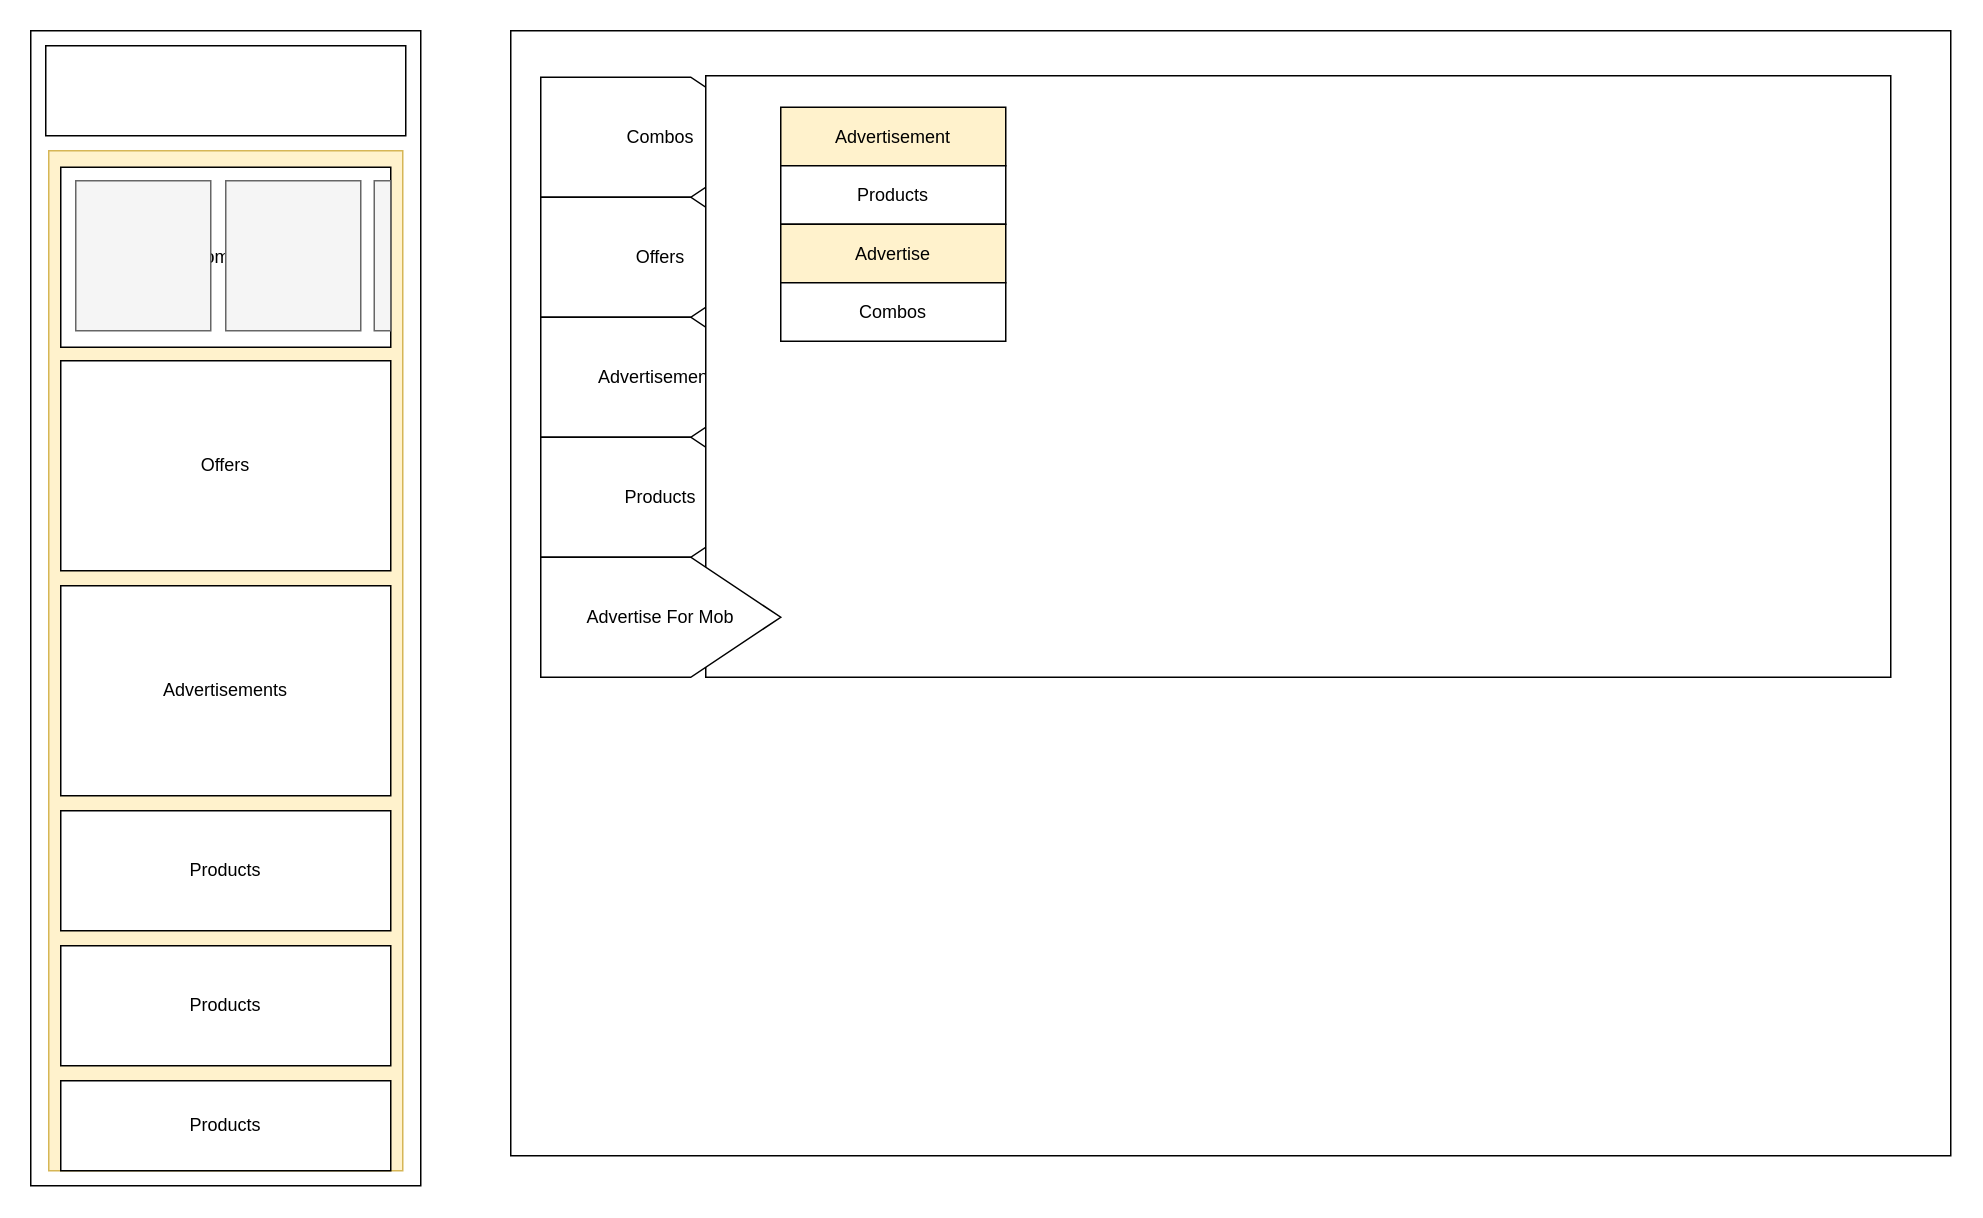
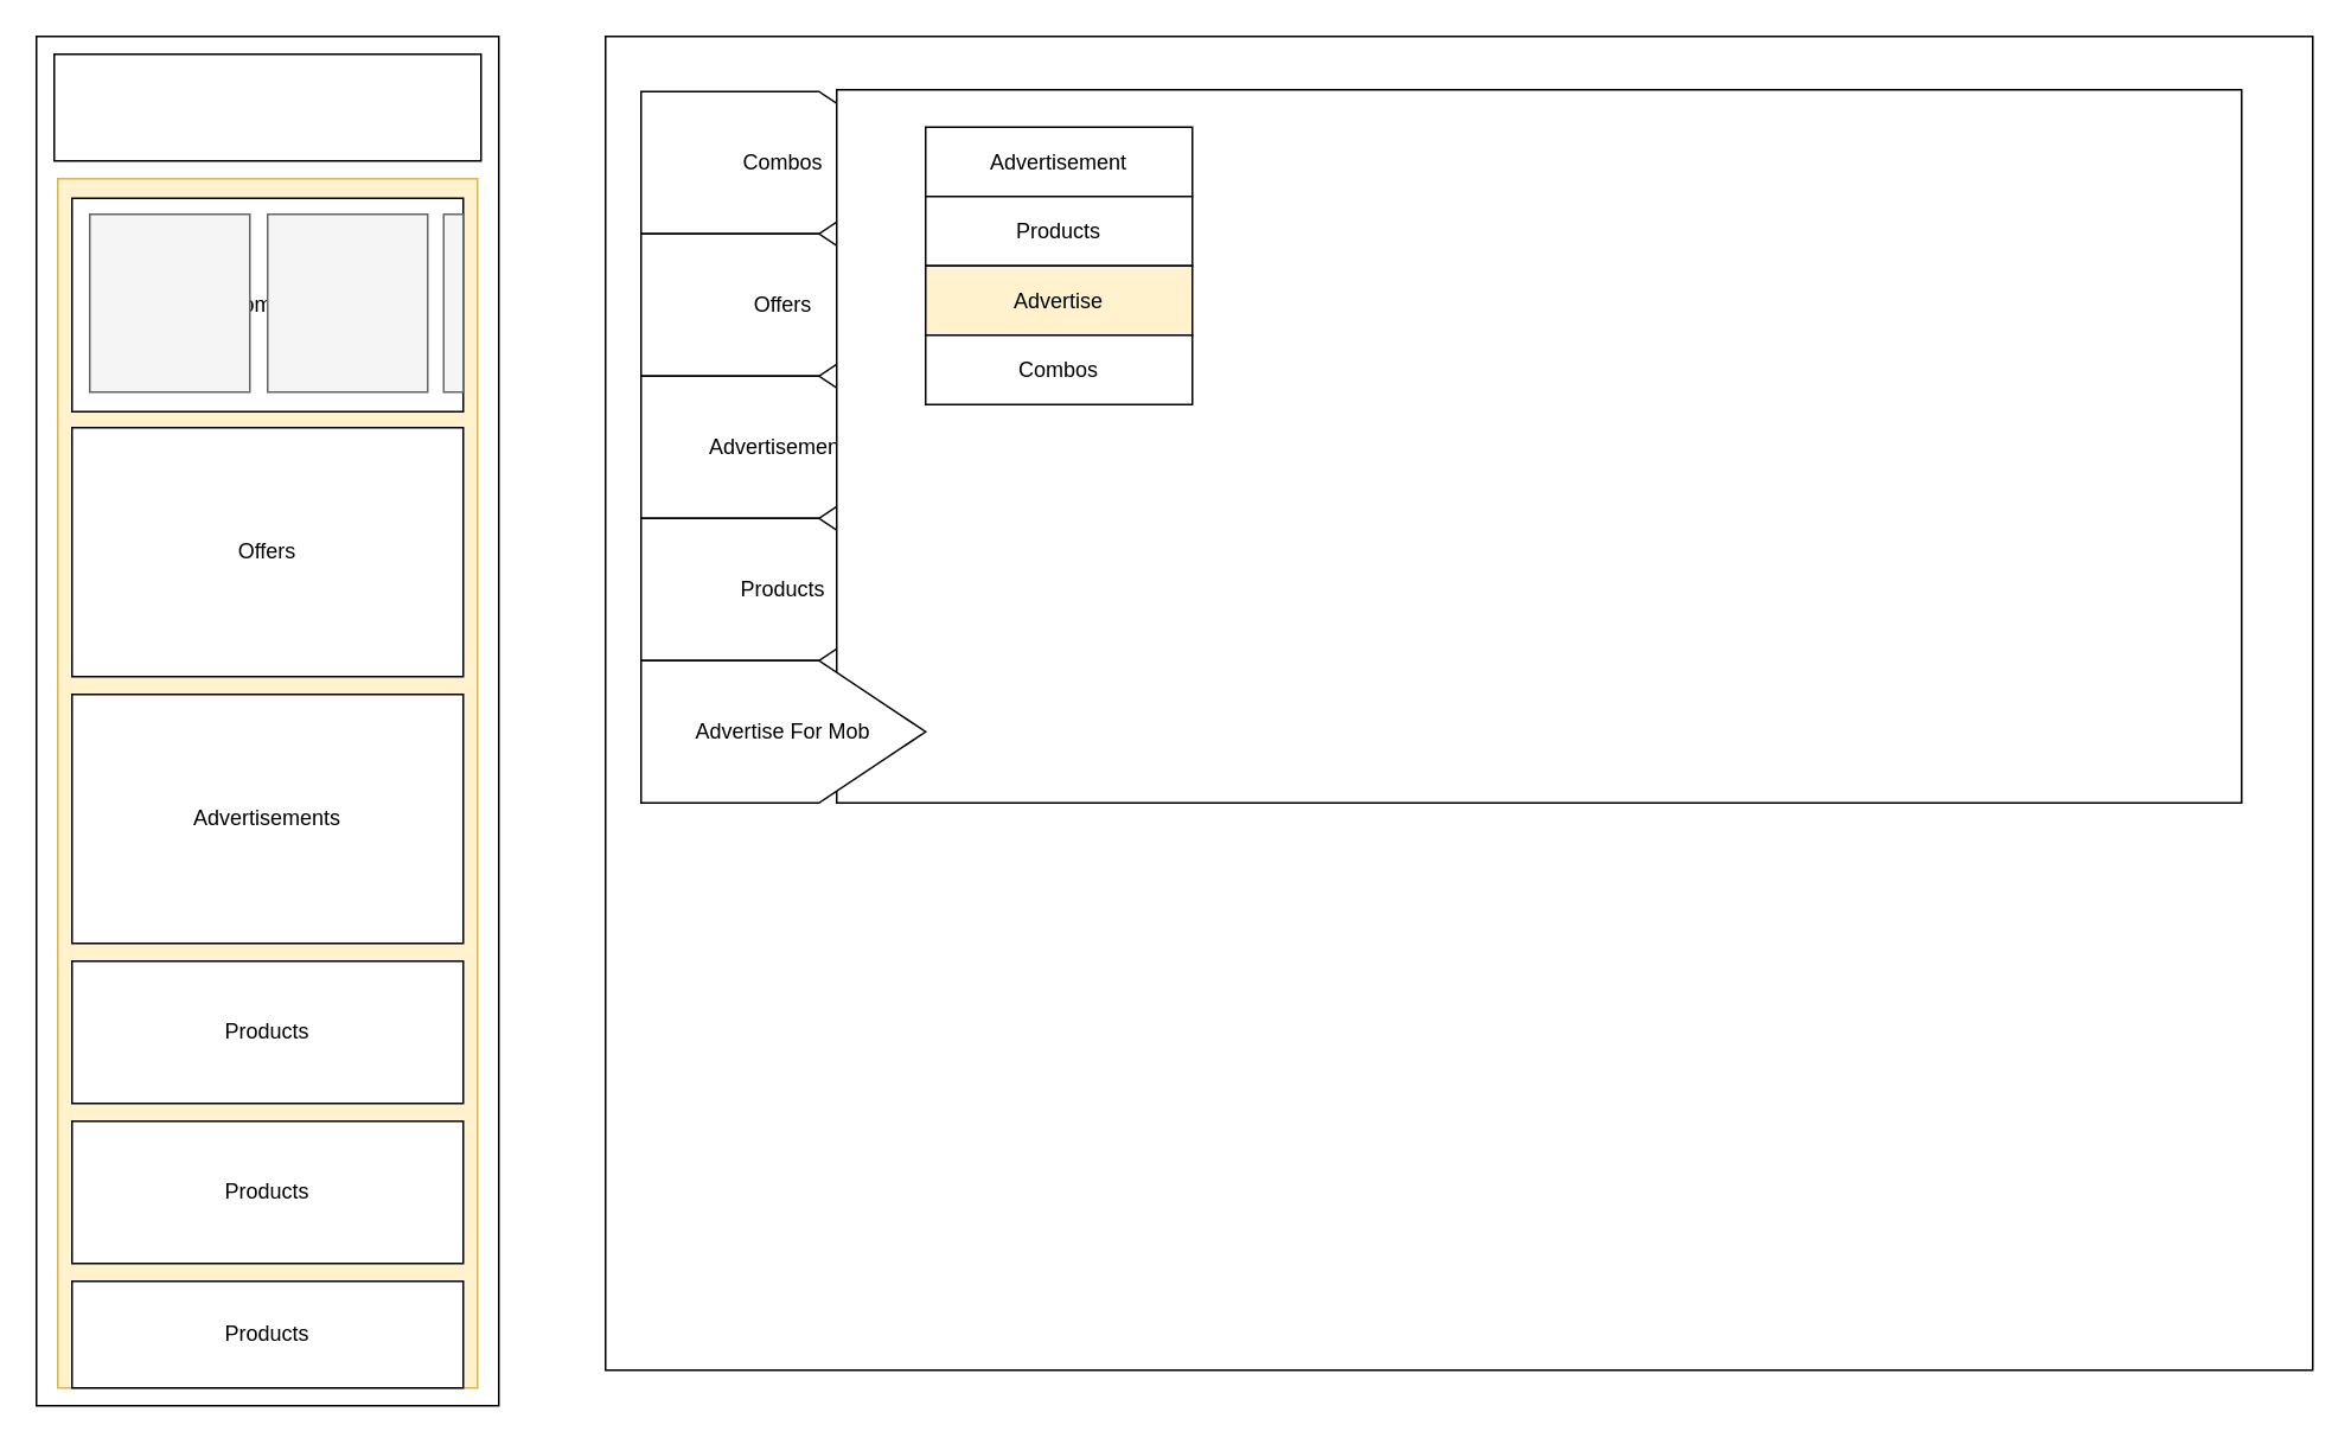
  <mxCell id="0" />
  <mxCell id="1" parent="0" />
  <mxCell id="2" value="" style="rounded=0;whiteSpace=wrap;html=1;" vertex="1" parent="1"><mxGeometry x="20" y="20" width="260" height="770" as="geometry" /></mxCell>
  <mxCell id="3" value="" style="rounded=0;whiteSpace=wrap;html=1;" vertex="1" parent="1"><mxGeometry x="30" y="30" width="240" height="60" as="geometry" /></mxCell>
  <mxCell id="4" value="" style="rounded=0;whiteSpace=wrap;html=1;fillColor=#fff2cc;strokeColor=#d6b656;" vertex="1" parent="1"><mxGeometry x="32" y="100" width="236" height="680" as="geometry" /></mxCell>
  <mxCell id="5" value="Combos" style="rounded=0;whiteSpace=wrap;html=1;" vertex="1" parent="1"><mxGeometry x="40" y="111" width="220" height="120" as="geometry" /></mxCell>
  <mxCell id="6" value="Offers" style="rounded=0;whiteSpace=wrap;html=1;" vertex="1" parent="1"><mxGeometry x="40" y="240" width="220" height="140" as="geometry" /></mxCell>
  <mxCell id="7" value="Advertisements" style="rounded=0;whiteSpace=wrap;html=1;" vertex="1" parent="1"><mxGeometry x="40" y="390" width="220" height="140" as="geometry" /></mxCell>
  <mxCell id="8" value="Products" style="rounded=0;whiteSpace=wrap;html=1;" vertex="1" parent="1"><mxGeometry x="40" y="540" width="220" height="80" as="geometry" /></mxCell>
  <mxCell id="9" value="Products" style="rounded=0;whiteSpace=wrap;html=1;" vertex="1" parent="1"><mxGeometry x="40" y="630" width="220" height="80" as="geometry" /></mxCell>
  <mxCell id="10" value="Products" style="rounded=0;whiteSpace=wrap;html=1;" vertex="1" parent="1"><mxGeometry x="40" y="720" width="220" height="60" as="geometry" /></mxCell>
  <mxCell id="11" value="" style="rounded=0;whiteSpace=wrap;html=1;fillColor=#f5f5f5;strokeColor=#666666;fontColor=#333333;" vertex="1" parent="1"><mxGeometry x="50" y="120" width="90" height="100" as="geometry" /></mxCell>
  <mxCell id="12" value="" style="rounded=0;whiteSpace=wrap;html=1;fillColor=#f5f5f5;strokeColor=#666666;fontColor=#333333;" vertex="1" parent="1"><mxGeometry x="150" y="120" width="90" height="100" as="geometry" /></mxCell>
  <mxCell id="13" value="" style="rounded=0;whiteSpace=wrap;html=1;fillColor=#f5f5f5;strokeColor=#666666;fontColor=#333333;" vertex="1" parent="1"><mxGeometry x="249" y="120" width="11" height="100" as="geometry" /></mxCell>
  <mxCell id="14" value="" style="rounded=0;whiteSpace=wrap;html=1;" vertex="1" parent="1"><mxGeometry x="340" y="20" width="960" height="750" as="geometry" /></mxCell>
  <mxCell id="15" value="Combos" style="shape=offPageConnector;whiteSpace=wrap;html=1;direction=north;" vertex="1" parent="1"><mxGeometry x="360" y="51" width="160" height="80" as="geometry" /></mxCell>
  <mxCell id="16" value="Offers" style="shape=offPageConnector;whiteSpace=wrap;html=1;direction=north;" vertex="1" parent="1"><mxGeometry x="360" y="131" width="160" height="80" as="geometry" /></mxCell>
  <mxCell id="17" value="Advertisements" style="shape=offPageConnector;whiteSpace=wrap;html=1;direction=north;" vertex="1" parent="1"><mxGeometry x="360" y="211" width="160" height="80" as="geometry" /></mxCell>
  <mxCell id="18" value="Products" style="shape=offPageConnector;whiteSpace=wrap;html=1;direction=north;" vertex="1" parent="1"><mxGeometry x="360" y="291" width="160" height="80" as="geometry" /></mxCell>
  <mxCell id="19" value="" style="rounded=0;whiteSpace=wrap;html=1;" vertex="1" parent="1"><mxGeometry x="470" y="50" width="790" height="401" as="geometry" /></mxCell>
  <mxCell id="20" value="Advertise For Mob" style="shape=offPageConnector;whiteSpace=wrap;html=1;direction=north;" vertex="1" parent="1"><mxGeometry x="360" y="371" width="160" height="80" as="geometry" /></mxCell>
- <mxCell id="21" value="Advertisement" style="rounded=0;whiteSpace=wrap;html=1;fillColor=#fff2cc;" vertex="1" parent="1"><mxGeometry x="520" y="71" width="150" height="39" as="geometry" /></mxCell>
+ <mxCell id="21" value="Advertisement" style="rounded=0;whiteSpace=wrap;html=1;" vertex="1" parent="1"><mxGeometry x="520" y="71" width="150" height="39" as="geometry" /></mxCell>
  <mxCell id="22" value="Products" style="rounded=0;whiteSpace=wrap;html=1;" vertex="1" parent="1"><mxGeometry x="520" y="110" width="150" height="39" as="geometry" /></mxCell>
  <mxCell id="23" value="Advertise" style="rounded=0;whiteSpace=wrap;html=1;fillColor=#fff2cc;" vertex="1" parent="1"><mxGeometry x="520" y="149" width="150" height="39" as="geometry" /></mxCell>
  <mxCell id="24" value="Combos" style="rounded=0;whiteSpace=wrap;html=1;" vertex="1" parent="1"><mxGeometry x="520" y="188" width="150" height="39" as="geometry" /></mxCell>
